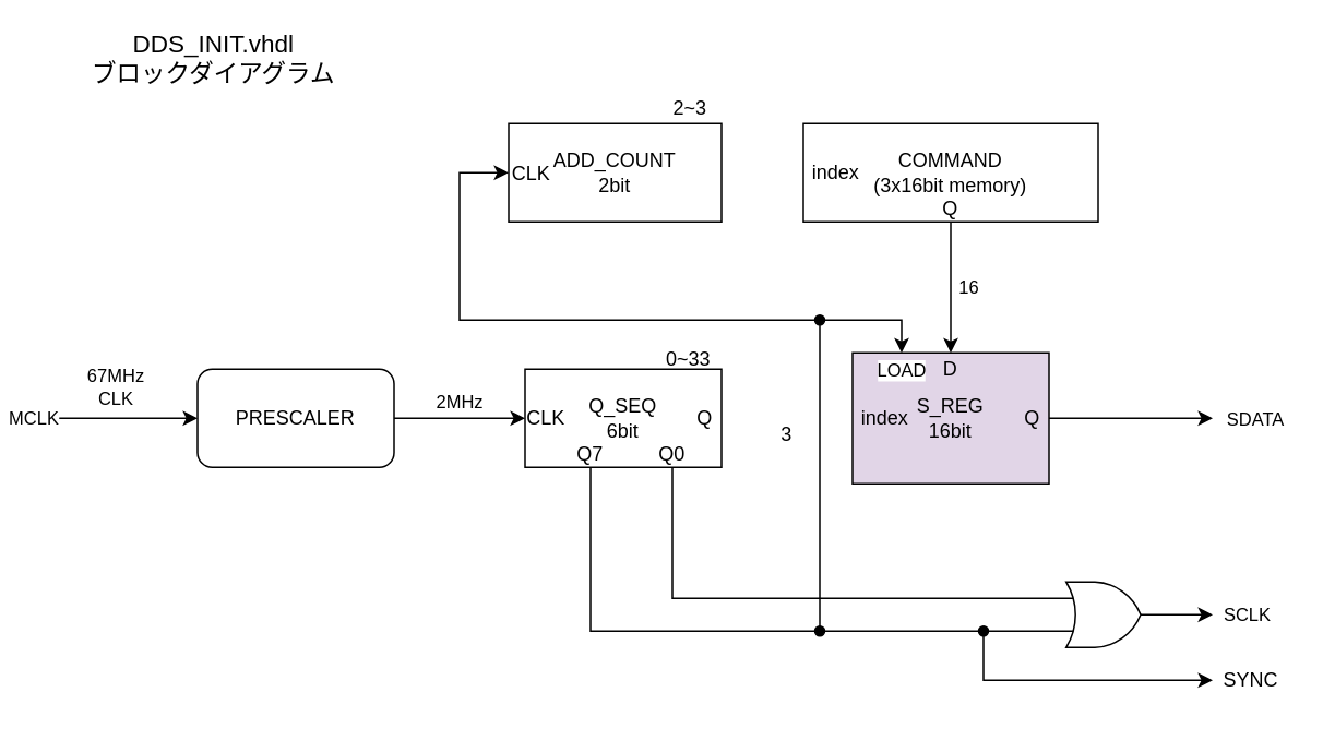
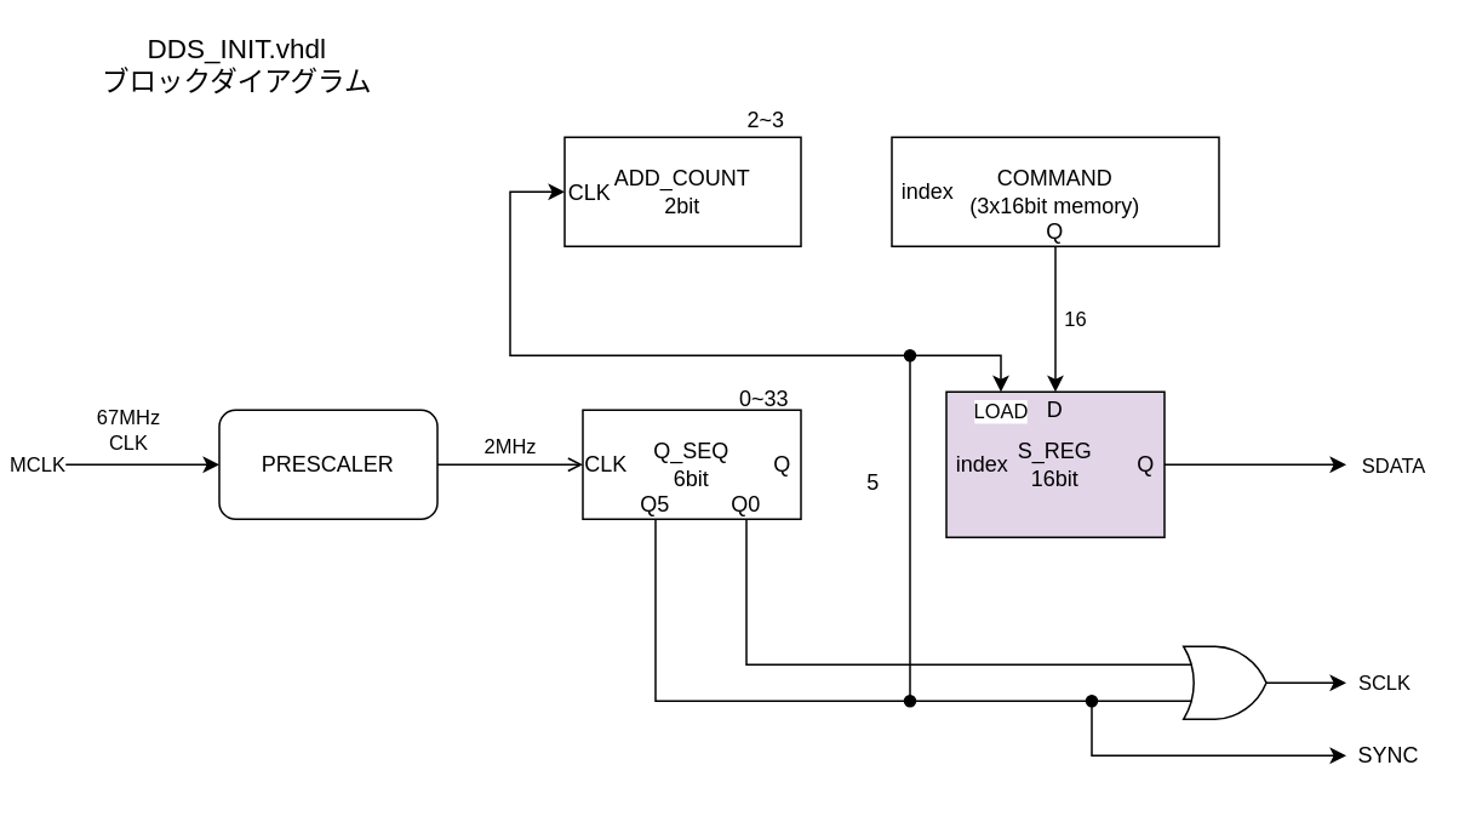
  <mxCell id="0" />
  <mxCell id="1" parent="0" />
  <mxCell id="2" value="S_REG&lt;div&gt;16bit&lt;/div&gt;" style="rounded=0;whiteSpace=wrap;html=1;fillColor=#e1d5e7;" vertex="1" parent="1"><mxGeometry x="520" y="215" width="120" height="80" as="geometry" /></mxCell>
- <mxCell id="3" value="2MHz" style="edgeStyle=orthogonalEdgeStyle;rounded=0;orthogonalLoop=1;jettySize=auto;html=1;exitX=1;exitY=0.5;exitDx=0;exitDy=0;entryX=0;entryY=0.5;entryDx=0;entryDy=0;" edge="1" parent="1" source="7" target="8"><mxGeometry y="10" relative="1" as="geometry"><mxPoint as="offset" /></mxGeometry></mxCell>
+ <mxCell id="3" value="2MHz" style="edgeStyle=orthogonalEdgeStyle;rounded=0;orthogonalLoop=1;jettySize=auto;html=1;exitX=1;exitY=0.5;exitDx=0;exitDy=0;entryX=0;entryY=0.5;entryDx=0;entryDy=0;endArrow=open;" edge="1" parent="1" source="7" target="8"><mxGeometry y="10" relative="1" as="geometry"><mxPoint as="offset" /></mxGeometry></mxCell>
  <mxCell id="4" style="edgeStyle=orthogonalEdgeStyle;rounded=0;orthogonalLoop=1;jettySize=auto;html=1;exitX=0;exitY=0.5;exitDx=0;exitDy=0;startArrow=classic;startFill=1;endArrow=none;endFill=0;" edge="1" parent="1" source="7"><mxGeometry relative="1" as="geometry"><mxPoint x="20" y="255" as="targetPoint" /><Array as="points"><mxPoint x="30" y="255" /></Array></mxGeometry></mxCell>
  <mxCell id="5" value="67MHz&lt;div&gt;CLK&lt;/div&gt;" style="edgeLabel;html=1;align=center;verticalAlign=middle;resizable=0;points=[];" vertex="1" connectable="0" parent="4"><mxGeometry x="0.37" relative="1" as="geometry"><mxPoint x="18" y="-20" as="offset" /></mxGeometry></mxCell>
  <mxCell id="6" value="MCLK" style="edgeLabel;html=1;align=center;verticalAlign=middle;resizable=0;points=[];" vertex="1" connectable="0" parent="4"><mxGeometry x="1" y="-1" relative="1" as="geometry"><mxPoint x="-1" as="offset" /></mxGeometry></mxCell>
  <mxCell id="7" value="PRESCALER" style="whiteSpace=wrap;html=1;rounded=1;" vertex="1" parent="1"><mxGeometry x="120" y="225" width="120" height="60" as="geometry" /></mxCell>
  <mxCell id="8" value="Q_SEQ&lt;div&gt;6bit&lt;/div&gt;" style="rounded=0;whiteSpace=wrap;html=1;" vertex="1" parent="1"><mxGeometry x="320" y="225" width="120" height="60" as="geometry" /></mxCell>
  <mxCell id="9" style="edgeStyle=orthogonalEdgeStyle;rounded=0;orthogonalLoop=1;jettySize=auto;html=1;exitX=0.25;exitY=0;exitDx=0;exitDy=0;startArrow=classic;startFill=1;endArrow=none;endFill=0;" edge="1" parent="1" source="2"><mxGeometry relative="1" as="geometry"><mxPoint x="500" y="385" as="targetPoint" /></mxGeometry></mxCell>
  <mxCell id="10" value="LOAD" style="edgeLabel;html=1;align=center;verticalAlign=middle;resizable=0;points=[];" vertex="1" connectable="0" parent="9"><mxGeometry x="-0.916" y="1" relative="1" as="geometry"><mxPoint y="21" as="offset" /></mxGeometry></mxCell>
  <mxCell id="11" style="edgeStyle=orthogonalEdgeStyle;rounded=0;orthogonalLoop=1;jettySize=auto;html=1;exitX=0.5;exitY=1;exitDx=0;exitDy=0;entryX=0.5;entryY=0.167;entryDx=0;entryDy=0;entryPerimeter=0;" edge="1" parent="1" source="13" target="23"><mxGeometry relative="1" as="geometry"><mxPoint x="580" y="105" as="targetPoint" /></mxGeometry></mxCell>
  <mxCell id="12" value="16" style="edgeLabel;html=1;align=center;verticalAlign=middle;resizable=0;points=[];" vertex="1" connectable="0" parent="11"><mxGeometry x="-0.015" y="2" relative="1" as="geometry"><mxPoint x="8" as="offset" /></mxGeometry></mxCell>
  <mxCell id="13" value="COMMAND&lt;div&gt;(3x16bit memory)&lt;/div&gt;" style="rounded=0;whiteSpace=wrap;html=1;" vertex="1" parent="1"><mxGeometry x="490" y="75" width="180" height="60" as="geometry" /></mxCell>
  <mxCell id="14" style="edgeStyle=orthogonalEdgeStyle;rounded=0;orthogonalLoop=1;jettySize=auto;html=1;" edge="1" parent="1" source="16"><mxGeometry relative="1" as="geometry"><mxPoint x="740" y="375" as="targetPoint" /></mxGeometry></mxCell>
  <mxCell id="15" value="SCLK" style="edgeLabel;html=1;align=center;verticalAlign=middle;resizable=0;points=[];" vertex="1" connectable="0" parent="14"><mxGeometry x="1" y="2" relative="1" as="geometry"><mxPoint x="20" y="2" as="offset" /></mxGeometry></mxCell>
  <mxCell id="16" value="" style="verticalLabelPosition=bottom;shadow=0;dashed=0;align=center;html=1;verticalAlign=top;shape=mxgraph.electrical.logic_gates.logic_gate;operation=or;" vertex="1" parent="1"><mxGeometry x="640" y="355" width="70" height="40" as="geometry" /></mxCell>
- <mxCell id="17" value="3" style="text;html=1;align=center;verticalAlign=middle;whiteSpace=wrap;rounded=0;" vertex="1" parent="1"><mxGeometry x="450" y="250" width="60" height="30" as="geometry" /></mxCell>
+ <mxCell id="17" value="5" style="text;html=1;align=center;verticalAlign=middle;whiteSpace=wrap;rounded=0;" vertex="1" parent="1"><mxGeometry x="450" y="250" width="60" height="30" as="geometry" /></mxCell>
  <mxCell id="18" value="Q" style="text;html=1;align=center;verticalAlign=middle;whiteSpace=wrap;rounded=0;" vertex="1" parent="1"><mxGeometry x="400" y="240" width="60" height="30" as="geometry" /></mxCell>
  <mxCell id="19" value="index" style="text;html=1;align=center;verticalAlign=middle;whiteSpace=wrap;rounded=0;" vertex="1" parent="1"><mxGeometry x="510" y="240" width="60" height="30" as="geometry" /></mxCell>
  <mxCell id="20" style="edgeStyle=orthogonalEdgeStyle;rounded=0;orthogonalLoop=1;jettySize=auto;html=1;exitX=1;exitY=0.5;exitDx=0;exitDy=0;" edge="1" parent="1" source="22"><mxGeometry relative="1" as="geometry"><mxPoint x="740" y="255" as="targetPoint" /><Array as="points"><mxPoint x="695" y="255" /></Array></mxGeometry></mxCell>
  <mxCell id="21" value="SDATA" style="edgeLabel;html=1;align=center;verticalAlign=middle;resizable=0;points=[];" vertex="1" connectable="0" parent="20"><mxGeometry x="1" y="-2" relative="1" as="geometry"><mxPoint x="25" y="-2" as="offset" /></mxGeometry></mxCell>
  <mxCell id="22" value="Q" style="text;html=1;align=center;verticalAlign=middle;whiteSpace=wrap;rounded=0;" vertex="1" parent="1"><mxGeometry x="620" y="240" width="20" height="30" as="geometry" /></mxCell>
  <mxCell id="23" value="D" style="text;html=1;align=center;verticalAlign=middle;whiteSpace=wrap;rounded=0;" vertex="1" parent="1"><mxGeometry x="570" y="210" width="20" height="30" as="geometry" /></mxCell>
  <mxCell id="24" value="Q0" style="text;html=1;align=center;verticalAlign=middle;whiteSpace=wrap;rounded=0;" vertex="1" parent="1"><mxGeometry x="400" y="272" width="20" height="10" as="geometry" /></mxCell>
- <mxCell id="25" value="Q7" style="text;html=1;align=center;verticalAlign=middle;whiteSpace=wrap;rounded=0;" vertex="1" parent="1"><mxGeometry x="350" y="272" width="20" height="10" as="geometry" /></mxCell>
+ <mxCell id="25" value="Q5" style="text;html=1;align=center;verticalAlign=middle;whiteSpace=wrap;rounded=0;" vertex="1" parent="1"><mxGeometry x="350" y="272" width="20" height="10" as="geometry" /></mxCell>
  <mxCell id="26" style="edgeStyle=orthogonalEdgeStyle;rounded=0;orthogonalLoop=1;jettySize=auto;html=1;exitX=0.75;exitY=1;exitDx=0;exitDy=0;entryX=0;entryY=0.25;entryDx=0;entryDy=0;entryPerimeter=0;endArrow=none;endFill=0;" edge="1" parent="1" source="8" target="16"><mxGeometry relative="1" as="geometry" /></mxCell>
  <mxCell id="27" style="edgeStyle=orthogonalEdgeStyle;rounded=0;orthogonalLoop=1;jettySize=auto;html=1;entryX=0;entryY=0.75;entryDx=0;entryDy=0;entryPerimeter=0;endArrow=none;endFill=0;" edge="1" parent="1" target="16"><mxGeometry relative="1" as="geometry"><mxPoint x="360" y="285" as="sourcePoint" /><Array as="points"><mxPoint x="360" y="385" /></Array></mxGeometry></mxCell>
  <mxCell id="28" value="" style="endArrow=classic;html=1;rounded=0;" edge="1" parent="1" source="30"><mxGeometry width="50" height="50" relative="1" as="geometry"><mxPoint x="600" y="385" as="sourcePoint" /><mxPoint x="740" y="415" as="targetPoint" /><Array as="points"><mxPoint x="600" y="415" /></Array></mxGeometry></mxCell>
  <mxCell id="29" value="" style="endArrow=none;html=1;rounded=0;endFill=0;" edge="1" parent="1" target="30"><mxGeometry width="50" height="50" relative="1" as="geometry"><mxPoint x="600" y="385" as="sourcePoint" /><mxPoint x="740" y="415" as="targetPoint" /><Array as="points" /></mxGeometry></mxCell>
  <mxCell id="30" value="" style="ellipse;whiteSpace=wrap;html=1;aspect=fixed;strokeWidth=1;fillStyle=solid;fillColor=#000000;" vertex="1" parent="1"><mxGeometry x="597" y="382" width="6" height="6" as="geometry" /></mxCell>
  <mxCell id="31" value="SYNC" style="text;html=1;align=center;verticalAlign=middle;resizable=0;points=[];autosize=1;strokeColor=none;fillColor=none;" vertex="1" parent="1"><mxGeometry x="733" y="400" width="60" height="30" as="geometry" /></mxCell>
  <mxCell id="32" style="edgeStyle=orthogonalEdgeStyle;rounded=0;orthogonalLoop=1;jettySize=auto;html=1;endArrow=none;endFill=0;startArrow=classic;startFill=1;" edge="1" parent="1" source="33"><mxGeometry relative="1" as="geometry"><mxPoint x="500" y="195" as="targetPoint" /><mxPoint x="340" y="145" as="sourcePoint" /><Array as="points"><mxPoint x="280" y="105" /><mxPoint x="280" y="195" /></Array></mxGeometry></mxCell>
  <mxCell id="33" value="ADD_COUNT&lt;br&gt;2bit" style="rounded=0;whiteSpace=wrap;html=1;labelPosition=center;verticalLabelPosition=middle;align=center;verticalAlign=middle;" vertex="1" parent="1"><mxGeometry x="310" y="75" width="130" height="60" as="geometry" /></mxCell>
  <mxCell id="34" value="index" style="text;html=1;align=center;verticalAlign=middle;whiteSpace=wrap;rounded=0;" vertex="1" parent="1"><mxGeometry x="500" y="100" width="20" height="10" as="geometry" /></mxCell>
  <mxCell id="35" value="Q" style="text;html=1;align=center;verticalAlign=middle;whiteSpace=wrap;rounded=0;" vertex="1" parent="1"><mxGeometry x="550" y="112" width="60" height="30" as="geometry" /></mxCell>
  <mxCell id="36" value="" style="ellipse;whiteSpace=wrap;html=1;aspect=fixed;strokeWidth=1;fillStyle=solid;fillColor=#000000;" vertex="1" parent="1"><mxGeometry x="497" y="382" width="6" height="6" as="geometry" /></mxCell>
  <mxCell id="37" value="" style="ellipse;whiteSpace=wrap;html=1;aspect=fixed;strokeWidth=1;fillStyle=solid;fillColor=#000000;" vertex="1" parent="1"><mxGeometry x="497" y="192" width="6" height="6" as="geometry" /></mxCell>
  <mxCell id="38" value="CLK" style="text;html=1;align=center;verticalAlign=middle;whiteSpace=wrap;rounded=0;" vertex="1" parent="1"><mxGeometry x="303" y="240" width="60" height="30" as="geometry" /></mxCell>
  <mxCell id="39" value="CLK" style="text;html=1;align=center;verticalAlign=middle;whiteSpace=wrap;rounded=0;" vertex="1" parent="1"><mxGeometry x="294" y="91" width="60" height="30" as="geometry" /></mxCell>
  <mxCell id="40" value="DDS_INIT.vhdl&lt;div&gt;ブロックダイアグラム&lt;/div&gt;" style="text;html=1;align=center;verticalAlign=middle;whiteSpace=wrap;rounded=0;fontSize=15;" vertex="1" parent="1"><mxGeometry x="40" y="20" width="180" height="30" as="geometry" /></mxCell>
  <mxCell id="41" value="2~3" style="text;html=1;align=center;verticalAlign=middle;whiteSpace=wrap;rounded=0;" vertex="1" parent="1"><mxGeometry x="391" y="51" width="60" height="30" as="geometry" /></mxCell>
  <mxCell id="42" value="0~33" style="text;html=1;align=center;verticalAlign=middle;whiteSpace=wrap;rounded=0;" vertex="1" parent="1"><mxGeometry x="390" y="204" width="60" height="30" as="geometry" /></mxCell>
